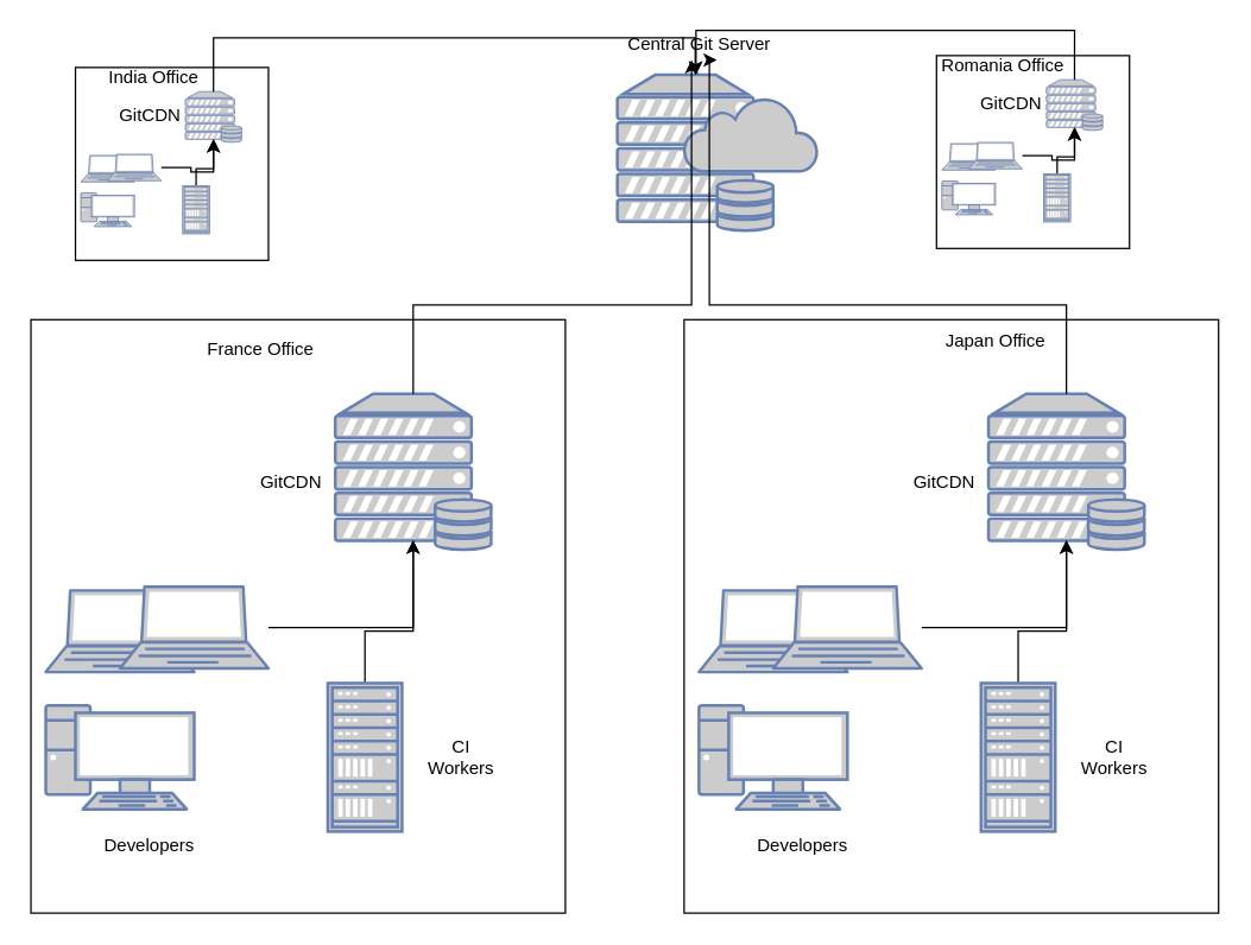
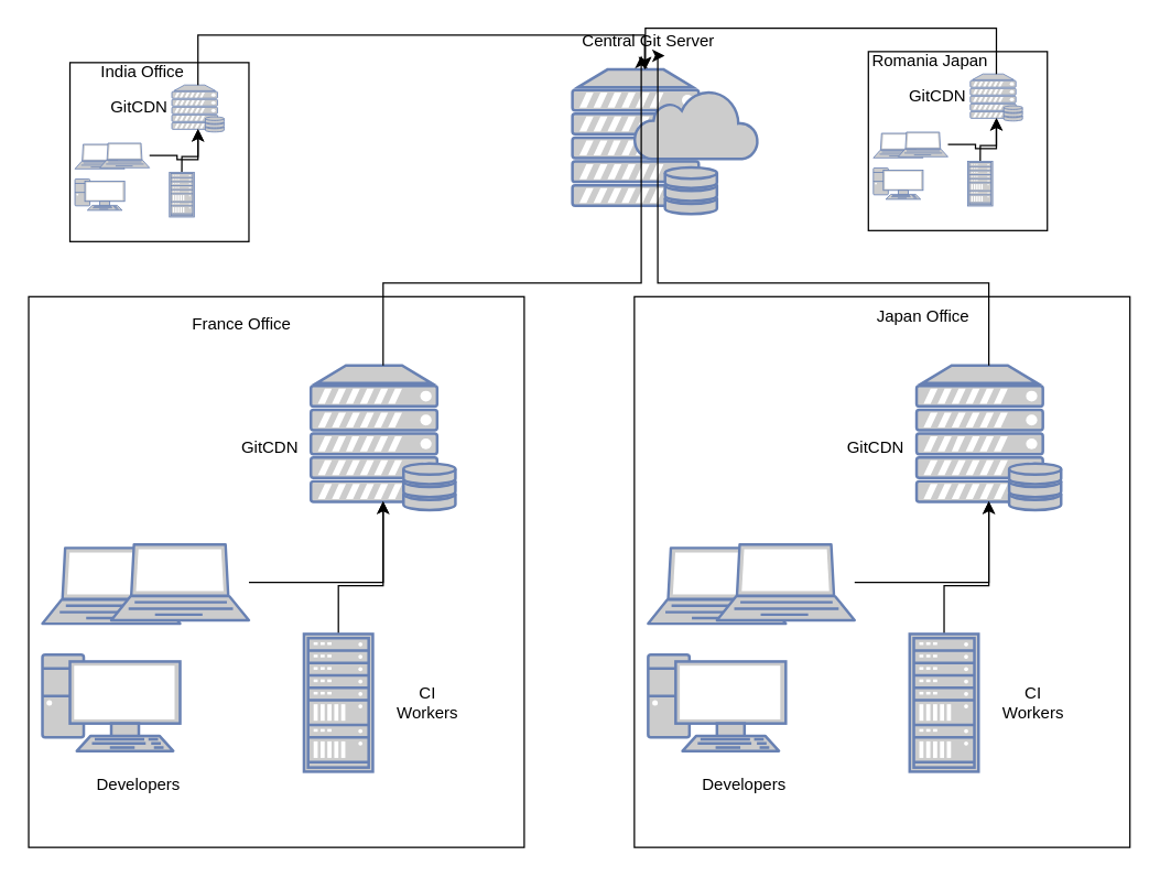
  <mxCell id="0" />
  <mxCell id="1" parent="0" />
  <mxCell id="2" value="Central Git Server" style="text;html=1;resizable=0;autosize=1;align=center;verticalAlign=middle;points=[];fillColor=none;strokeColor=none;rounded=0;" vertex="1" parent="1"><mxGeometry x="415" y="20" width="110" height="20" as="geometry" /></mxCell>
  <mxCell id="3" value="" style="fontColor=#0066CC;verticalAlign=top;verticalLabelPosition=bottom;labelPosition=center;align=center;html=1;outlineConnect=0;fillColor=#CCCCCC;strokeColor=#6881B3;gradientColor=none;gradientDirection=north;strokeWidth=2;shape=mxgraph.networks.server_storage;" vertex="1" parent="1"><mxGeometry x="415" y="50" width="105" height="105" as="geometry" /></mxCell>
  <mxCell id="4" value="" style="html=1;outlineConnect=0;fillColor=#CCCCCC;strokeColor=#6881B3;gradientColor=none;gradientDirection=north;strokeWidth=2;shape=mxgraph.networks.cloud;fontColor=#ffffff;" vertex="1" parent="1"><mxGeometry x="460" y="65" width="90" height="50" as="geometry" /></mxCell>
  <mxCell id="5" value="" style="group" vertex="1" connectable="0" parent="1"><mxGeometry y="215" width="360" height="400" as="geometry" x="20" /></mxCell>
  <mxCell id="6" value="" style="rounded=0;whiteSpace=wrap;html=1;" vertex="1" parent="5"><mxGeometry width="360" height="400" as="geometry" /></mxCell>
  <mxCell id="7" value="" style="fontColor=#0066CC;verticalAlign=top;verticalLabelPosition=bottom;labelPosition=center;align=center;html=1;outlineConnect=0;fillColor=#CCCCCC;strokeColor=#6881B3;gradientColor=none;gradientDirection=north;strokeWidth=2;shape=mxgraph.networks.server_storage;" vertex="1" parent="5"><mxGeometry x="205" y="50" width="105" height="105" as="geometry" /></mxCell>
  <mxCell id="8" value="" style="fontColor=#0066CC;verticalAlign=top;verticalLabelPosition=bottom;labelPosition=center;align=center;html=1;outlineConnect=0;fillColor=#CCCCCC;strokeColor=#6881B3;gradientColor=none;gradientDirection=north;strokeWidth=2;shape=mxgraph.networks.laptop;" vertex="1" parent="5"><mxGeometry x="10" y="182.5" width="100" height="55" as="geometry" /></mxCell>
  <mxCell id="9" style="edgeStyle=orthogonalEdgeStyle;rounded=0;orthogonalLoop=1;jettySize=auto;html=1;entryX=0.5;entryY=0.94;entryDx=0;entryDy=0;entryPerimeter=0;" edge="1" parent="5" source="10" target="7"><mxGeometry relative="1" as="geometry"><mxPoint x="258" y="155" as="targetPoint" /></mxGeometry></mxCell>
  <mxCell id="10" value="" style="fontColor=#0066CC;verticalAlign=top;verticalLabelPosition=bottom;labelPosition=center;align=center;html=1;outlineConnect=0;fillColor=#CCCCCC;strokeColor=#6881B3;gradientColor=none;gradientDirection=north;strokeWidth=2;shape=mxgraph.networks.laptop;" vertex="1" parent="5"><mxGeometry x="60" y="180" width="100" height="55" as="geometry" /></mxCell>
  <mxCell id="11" value="" style="fontColor=#0066CC;verticalAlign=top;verticalLabelPosition=bottom;labelPosition=center;align=center;html=1;outlineConnect=0;fillColor=#CCCCCC;strokeColor=#6881B3;gradientColor=none;gradientDirection=north;strokeWidth=2;shape=mxgraph.networks.pc;" vertex="1" parent="5"><mxGeometry x="10" y="260" width="100" height="70" as="geometry" /></mxCell>
  <mxCell id="12" style="edgeStyle=orthogonalEdgeStyle;rounded=0;orthogonalLoop=1;jettySize=auto;html=1;exitX=0.5;exitY=0;exitDx=0;exitDy=0;exitPerimeter=0;entryX=0.5;entryY=0.94;entryDx=0;entryDy=0;entryPerimeter=0;" edge="1" parent="5" source="13" target="7"><mxGeometry relative="1" as="geometry"><mxPoint x="258" y="160" as="targetPoint" /><Array as="points"><mxPoint x="225" y="210" /><mxPoint x="258" y="210" /></Array></mxGeometry></mxCell>
  <mxCell id="13" value="" style="fontColor=#0066CC;verticalAlign=top;verticalLabelPosition=bottom;labelPosition=center;align=center;html=1;outlineConnect=0;fillColor=#CCCCCC;strokeColor=#6881B3;gradientColor=none;gradientDirection=north;strokeWidth=2;shape=mxgraph.networks.rack;" vertex="1" parent="5"><mxGeometry x="200" y="245" width="50" height="100" as="geometry" /></mxCell>
  <mxCell id="14" value="GitCDN" style="text;html=1;resizable=0;autosize=1;align=center;verticalAlign=middle;points=[];fillColor=none;strokeColor=none;rounded=0;" vertex="1" parent="5"><mxGeometry x="145" y="100" width="60" height="20" as="geometry" /></mxCell>
  <mxCell id="15" value="CI Workers" style="text;html=1;strokeColor=none;fillColor=none;align=center;verticalAlign=middle;whiteSpace=wrap;rounded=0;" vertex="1" parent="5"><mxGeometry x="270" y="285" width="40" height="20" as="geometry" /></mxCell>
  <mxCell id="16" value="Developers" style="text;html=1;strokeColor=none;fillColor=none;align=center;verticalAlign=middle;whiteSpace=wrap;rounded=0;" vertex="1" parent="5"><mxGeometry x="60" y="345" width="40" height="20" as="geometry" /></mxCell>
  <mxCell id="17" value="France Office" style="text;html=1;strokeColor=none;fillColor=none;align=center;verticalAlign=middle;whiteSpace=wrap;rounded=0;" vertex="1" parent="5"><mxGeometry x="100" y="10" width="110" height="20" as="geometry" /></mxCell>
  <mxCell id="18" value="" style="group" vertex="1" connectable="0" parent="1"><mxGeometry x="460" y="215" width="360" height="400" as="geometry" /></mxCell>
  <mxCell id="19" value="" style="rounded=0;whiteSpace=wrap;html=1;" vertex="1" parent="18"><mxGeometry width="360" height="400" as="geometry" /></mxCell>
  <mxCell id="20" value="" style="fontColor=#0066CC;verticalAlign=top;verticalLabelPosition=bottom;labelPosition=center;align=center;html=1;outlineConnect=0;fillColor=#CCCCCC;strokeColor=#6881B3;gradientColor=none;gradientDirection=north;strokeWidth=2;shape=mxgraph.networks.server_storage;" vertex="1" parent="18"><mxGeometry x="205" y="50" width="105" height="105" as="geometry" /></mxCell>
  <mxCell id="21" value="" style="fontColor=#0066CC;verticalAlign=top;verticalLabelPosition=bottom;labelPosition=center;align=center;html=1;outlineConnect=0;fillColor=#CCCCCC;strokeColor=#6881B3;gradientColor=none;gradientDirection=north;strokeWidth=2;shape=mxgraph.networks.laptop;" vertex="1" parent="18"><mxGeometry x="10" y="182.5" width="100" height="55" as="geometry" /></mxCell>
  <mxCell id="22" style="edgeStyle=orthogonalEdgeStyle;rounded=0;orthogonalLoop=1;jettySize=auto;html=1;entryX=0.5;entryY=0.94;entryDx=0;entryDy=0;entryPerimeter=0;" edge="1" parent="18" source="23" target="20"><mxGeometry relative="1" as="geometry"><mxPoint x="258" y="155" as="targetPoint" /></mxGeometry></mxCell>
  <mxCell id="23" value="" style="fontColor=#0066CC;verticalAlign=top;verticalLabelPosition=bottom;labelPosition=center;align=center;html=1;outlineConnect=0;fillColor=#CCCCCC;strokeColor=#6881B3;gradientColor=none;gradientDirection=north;strokeWidth=2;shape=mxgraph.networks.laptop;" vertex="1" parent="18"><mxGeometry x="60" y="180" width="100" height="55" as="geometry" /></mxCell>
  <mxCell id="24" value="" style="fontColor=#0066CC;verticalAlign=top;verticalLabelPosition=bottom;labelPosition=center;align=center;html=1;outlineConnect=0;fillColor=#CCCCCC;strokeColor=#6881B3;gradientColor=none;gradientDirection=north;strokeWidth=2;shape=mxgraph.networks.pc;" vertex="1" parent="18"><mxGeometry x="10" y="260" width="100" height="70" as="geometry" /></mxCell>
  <mxCell id="25" style="edgeStyle=orthogonalEdgeStyle;rounded=0;orthogonalLoop=1;jettySize=auto;html=1;exitX=0.5;exitY=0;exitDx=0;exitDy=0;exitPerimeter=0;entryX=0.5;entryY=0.94;entryDx=0;entryDy=0;entryPerimeter=0;" edge="1" parent="18" source="26" target="20"><mxGeometry relative="1" as="geometry"><mxPoint x="258" y="160" as="targetPoint" /><Array as="points"><mxPoint x="225" y="210" /><mxPoint x="258" y="210" /></Array></mxGeometry></mxCell>
  <mxCell id="26" value="" style="fontColor=#0066CC;verticalAlign=top;verticalLabelPosition=bottom;labelPosition=center;align=center;html=1;outlineConnect=0;fillColor=#CCCCCC;strokeColor=#6881B3;gradientColor=none;gradientDirection=north;strokeWidth=2;shape=mxgraph.networks.rack;" vertex="1" parent="18"><mxGeometry x="200" y="245" width="50" height="100" as="geometry" /></mxCell>
  <mxCell id="27" value="GitCDN" style="text;html=1;resizable=0;autosize=1;align=center;verticalAlign=middle;points=[];fillColor=none;strokeColor=none;rounded=0;" vertex="1" parent="18"><mxGeometry x="145" y="100" width="60" height="20" as="geometry" /></mxCell>
  <mxCell id="28" value="CI Workers" style="text;html=1;strokeColor=none;fillColor=none;align=center;verticalAlign=middle;whiteSpace=wrap;rounded=0;" vertex="1" parent="18"><mxGeometry x="270" y="285" width="40" height="20" as="geometry" /></mxCell>
  <mxCell id="29" value="Developers" style="text;html=1;strokeColor=none;fillColor=none;align=center;verticalAlign=middle;whiteSpace=wrap;rounded=0;" vertex="1" parent="18"><mxGeometry x="60" y="345" width="40" height="20" as="geometry" /></mxCell>
  <mxCell id="30" value="Japan Office" style="text;html=1;strokeColor=none;fillColor=none;align=center;verticalAlign=middle;whiteSpace=wrap;rounded=0;" vertex="1" parent="18"><mxGeometry x="155" y="5" width="110" height="20" as="geometry" /></mxCell>
  <mxCell id="31" style="edgeStyle=orthogonalEdgeStyle;rounded=0;orthogonalLoop=1;jettySize=auto;html=1;exitX=0.5;exitY=0;exitDx=0;exitDy=0;exitPerimeter=0;" edge="1" parent="1" source="7" target="2"><mxGeometry relative="1" as="geometry"><Array as="points"><mxPoint x="278" y="205" /><mxPoint x="465" y="205" /></Array></mxGeometry></mxCell>
  <mxCell id="32" style="edgeStyle=orthogonalEdgeStyle;rounded=0;orthogonalLoop=1;jettySize=auto;html=1;exitX=0.5;exitY=0;exitDx=0;exitDy=0;exitPerimeter=0;entryX=0.609;entryY=1;entryDx=0;entryDy=0;entryPerimeter=0;" edge="1" parent="1" source="20" target="2"><mxGeometry relative="1" as="geometry"><Array as="points"><mxPoint x="718" y="205" /><mxPoint x="477" y="205" /></Array></mxGeometry></mxCell>
  <mxCell id="33" value="" style="group" vertex="1" connectable="0" parent="1"><mxGeometry x="50" y="45" width="130" height="130" as="geometry" /></mxCell>
  <mxCell id="34" value="" style="rounded=0;whiteSpace=wrap;html=1;" vertex="1" parent="33"><mxGeometry width="130" height="130" as="geometry" /></mxCell>
  <mxCell id="35" value="" style="fontColor=#0066CC;verticalAlign=top;verticalLabelPosition=bottom;labelPosition=center;align=center;html=1;outlineConnect=0;fillColor=#CCCCCC;strokeColor=#6881B3;gradientColor=none;gradientDirection=north;strokeWidth=2;shape=mxgraph.networks.server_storage;" vertex="1" parent="33"><mxGeometry x="74.028" y="16.25" width="37.917" height="34.125" as="geometry" /></mxCell>
  <mxCell id="36" value="" style="fontColor=#0066CC;verticalAlign=top;verticalLabelPosition=bottom;labelPosition=center;align=center;html=1;outlineConnect=0;fillColor=#CCCCCC;strokeColor=#6881B3;gradientColor=none;gradientDirection=north;strokeWidth=2;shape=mxgraph.networks.laptop;" vertex="1" parent="33"><mxGeometry x="3.611" y="59.312" width="36.111" height="17.875" as="geometry" /></mxCell>
  <mxCell id="37" style="edgeStyle=orthogonalEdgeStyle;rounded=0;orthogonalLoop=1;jettySize=auto;html=1;entryX=0.5;entryY=0.94;entryDx=0;entryDy=0;entryPerimeter=0;" edge="1" parent="33" source="38" target="35"><mxGeometry relative="1" as="geometry"><mxPoint x="93.167" y="50.375" as="targetPoint" /></mxGeometry></mxCell>
  <mxCell id="38" value="" style="fontColor=#0066CC;verticalAlign=top;verticalLabelPosition=bottom;labelPosition=center;align=center;html=1;outlineConnect=0;fillColor=#CCCCCC;strokeColor=#6881B3;gradientColor=none;gradientDirection=north;strokeWidth=2;shape=mxgraph.networks.laptop;" vertex="1" parent="33"><mxGeometry x="21.667" y="58.5" width="36.111" height="17.875" as="geometry" /></mxCell>
  <mxCell id="39" value="" style="fontColor=#0066CC;verticalAlign=top;verticalLabelPosition=bottom;labelPosition=center;align=center;html=1;outlineConnect=0;fillColor=#CCCCCC;strokeColor=#6881B3;gradientColor=none;gradientDirection=north;strokeWidth=2;shape=mxgraph.networks.pc;" vertex="1" parent="33"><mxGeometry x="3.611" y="84.5" width="36.111" height="22.75" as="geometry" /></mxCell>
  <mxCell id="40" style="edgeStyle=orthogonalEdgeStyle;rounded=0;orthogonalLoop=1;jettySize=auto;html=1;exitX=0.5;exitY=0;exitDx=0;exitDy=0;exitPerimeter=0;entryX=0.5;entryY=0.94;entryDx=0;entryDy=0;entryPerimeter=0;" edge="1" parent="33" source="41" target="35"><mxGeometry relative="1" as="geometry"><mxPoint x="93.167" y="52" as="targetPoint" /><Array as="points"><mxPoint x="81.25" y="68.25" /><mxPoint x="93.167" y="68.25" /></Array></mxGeometry></mxCell>
  <mxCell id="41" value="" style="fontColor=#0066CC;verticalAlign=top;verticalLabelPosition=bottom;labelPosition=center;align=center;html=1;outlineConnect=0;fillColor=#CCCCCC;strokeColor=#6881B3;gradientColor=none;gradientDirection=north;strokeWidth=2;shape=mxgraph.networks.rack;" vertex="1" parent="33"><mxGeometry x="72.222" y="79.625" width="18.056" height="32.5" as="geometry" /></mxCell>
  <mxCell id="42" value="GitCDN" style="text;html=1;resizable=0;autosize=1;align=center;verticalAlign=middle;points=[];fillColor=none;strokeColor=none;rounded=0;" vertex="1" parent="33"><mxGeometry x="20.001" y="23.31" width="60" height="20" as="geometry" /></mxCell>
  <mxCell id="43" value="India Office" style="text;html=1;strokeColor=none;fillColor=none;align=center;verticalAlign=middle;whiteSpace=wrap;rounded=0;" vertex="1" parent="33"><mxGeometry x="3" y="3.25" width="100" height="6.5" as="geometry" /></mxCell>
  <mxCell id="44" value="" style="edgeStyle=orthogonalEdgeStyle;rounded=0;orthogonalLoop=1;jettySize=auto;html=1;entryX=0.5;entryY=0;entryDx=0;entryDy=0;entryPerimeter=0;exitX=0.5;exitY=0;exitDx=0;exitDy=0;exitPerimeter=0;" edge="1" parent="1" source="35" target="3"><mxGeometry relative="1" as="geometry"><mxPoint x="280" y="65" as="sourcePoint" /><mxPoint x="120" y="134.75" as="targetPoint" /><Array as="points"><mxPoint x="143" y="25" /><mxPoint x="468" y="25" /></Array></mxGeometry></mxCell>
  <mxCell id="45" value="" style="group" vertex="1" connectable="0" parent="1"><mxGeometry x="630" y="37" width="130" height="130" as="geometry" /></mxCell>
  <mxCell id="46" value="" style="rounded=0;whiteSpace=wrap;html=1;" vertex="1" parent="45"><mxGeometry width="130" height="130" as="geometry" /></mxCell>
  <mxCell id="47" value="" style="fontColor=#0066CC;verticalAlign=top;verticalLabelPosition=bottom;labelPosition=center;align=center;html=1;outlineConnect=0;fillColor=#CCCCCC;strokeColor=#6881B3;gradientColor=none;gradientDirection=north;strokeWidth=2;shape=mxgraph.networks.server_storage;" vertex="1" parent="45"><mxGeometry x="74.028" y="16.25" width="37.917" height="34.125" as="geometry" /></mxCell>
  <mxCell id="48" value="" style="fontColor=#0066CC;verticalAlign=top;verticalLabelPosition=bottom;labelPosition=center;align=center;html=1;outlineConnect=0;fillColor=#CCCCCC;strokeColor=#6881B3;gradientColor=none;gradientDirection=north;strokeWidth=2;shape=mxgraph.networks.laptop;" vertex="1" parent="45"><mxGeometry x="3.611" y="59.312" width="36.111" height="17.875" as="geometry" /></mxCell>
  <mxCell id="49" style="edgeStyle=orthogonalEdgeStyle;rounded=0;orthogonalLoop=1;jettySize=auto;html=1;entryX=0.5;entryY=0.94;entryDx=0;entryDy=0;entryPerimeter=0;" edge="1" parent="45" source="50" target="47"><mxGeometry relative="1" as="geometry"><mxPoint x="93.167" y="50.375" as="targetPoint" /></mxGeometry></mxCell>
  <mxCell id="50" value="" style="fontColor=#0066CC;verticalAlign=top;verticalLabelPosition=bottom;labelPosition=center;align=center;html=1;outlineConnect=0;fillColor=#CCCCCC;strokeColor=#6881B3;gradientColor=none;gradientDirection=north;strokeWidth=2;shape=mxgraph.networks.laptop;" vertex="1" parent="45"><mxGeometry x="21.667" y="58.5" width="36.111" height="17.875" as="geometry" /></mxCell>
  <mxCell id="51" value="" style="fontColor=#0066CC;verticalAlign=top;verticalLabelPosition=bottom;labelPosition=center;align=center;html=1;outlineConnect=0;fillColor=#CCCCCC;strokeColor=#6881B3;gradientColor=none;gradientDirection=north;strokeWidth=2;shape=mxgraph.networks.pc;" vertex="1" parent="45"><mxGeometry x="3.611" y="84.5" width="36.111" height="22.75" as="geometry" /></mxCell>
  <mxCell id="52" style="edgeStyle=orthogonalEdgeStyle;rounded=0;orthogonalLoop=1;jettySize=auto;html=1;exitX=0.5;exitY=0;exitDx=0;exitDy=0;exitPerimeter=0;entryX=0.5;entryY=0.94;entryDx=0;entryDy=0;entryPerimeter=0;" edge="1" parent="45" source="53" target="47"><mxGeometry relative="1" as="geometry"><mxPoint x="93.167" y="52" as="targetPoint" /><Array as="points"><mxPoint x="81.25" y="68.25" /><mxPoint x="93.167" y="68.25" /></Array></mxGeometry></mxCell>
  <mxCell id="53" value="" style="fontColor=#0066CC;verticalAlign=top;verticalLabelPosition=bottom;labelPosition=center;align=center;html=1;outlineConnect=0;fillColor=#CCCCCC;strokeColor=#6881B3;gradientColor=none;gradientDirection=north;strokeWidth=2;shape=mxgraph.networks.rack;" vertex="1" parent="45"><mxGeometry x="72.222" y="79.625" width="18.056" height="32.5" as="geometry" /></mxCell>
  <mxCell id="54" value="GitCDN" style="text;html=1;resizable=0;autosize=1;align=center;verticalAlign=middle;points=[];fillColor=none;strokeColor=none;rounded=0;" vertex="1" parent="45"><mxGeometry x="20.001" y="23.31" width="60" height="20" as="geometry" /></mxCell>
- <mxCell id="55" value="Romania Office" style="text;html=1;strokeColor=none;fillColor=none;align=center;verticalAlign=middle;whiteSpace=wrap;rounded=0;" vertex="1" parent="45"><mxGeometry x="-5" y="3.25" width="100" height="6.5" as="geometry" /></mxCell>
+ <mxCell id="55" value="Romania Japan" style="text;html=1;strokeColor=none;fillColor=none;align=center;verticalAlign=middle;whiteSpace=wrap;rounded=0;" vertex="1" parent="45"><mxGeometry x="-5" y="3.25" width="100" height="6.5" as="geometry" /></mxCell>
  <mxCell id="56" style="edgeStyle=orthogonalEdgeStyle;rounded=0;orthogonalLoop=1;jettySize=auto;html=1;exitX=0.5;exitY=0;exitDx=0;exitDy=0;exitPerimeter=0;" edge="1" parent="1" source="47" target="3"><mxGeometry relative="1" as="geometry"><mxPoint x="820" y="20" as="sourcePoint" /><Array as="points"><mxPoint x="723" y="20" /><mxPoint x="468" y="20" /></Array></mxGeometry></mxCell>
